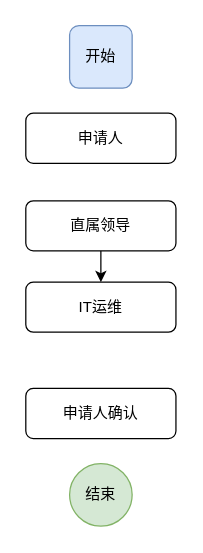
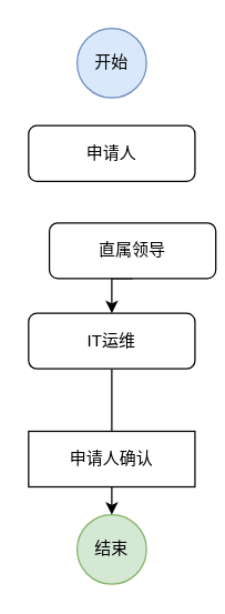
  <mxCell id="0" />
  <mxCell id="1" parent="0" />
  <mxCell id="2" style="edgeStyle=orthogonalEdgeStyle;rounded=0;orthogonalLoop=1;jettySize=auto;html=1;exitX=0.5;exitY=1;exitDx=0;exitDy=0;entryX=0.5;entryY=0;entryDx=0;entryDy=0;" edge="1" parent="1" source="3" target="7"><mxGeometry relative="1" as="geometry" /></mxCell>
- <mxCell id="3" value="直属领导" style="rounded=1;whiteSpace=wrap;html=1;fontSize=12;glass=0;strokeWidth=1;shadow=0;" vertex="1" parent="1"><mxGeometry x="20" y="160" width="120" height="40" as="geometry" /></mxCell>
- <mxCell id="4" value="开始" style="whiteSpace=wrap;html=1;aspect=fixed;fillColor=#dae8fc;strokeColor=#6c8ebf;rounded=1;" vertex="1" parent="1"><mxGeometry x="55" y="20" width="50" height="50" as="geometry" /></mxCell>
+ <mxCell id="3" value="直属领导" style="rounded=1;whiteSpace=wrap;html=1;fontSize=12;glass=0;strokeWidth=1;shadow=0;" vertex="1" parent="1"><mxGeometry x="35" y="160" width="120" height="40" as="geometry" /></mxCell>
+ <mxCell id="4" value="开始" style="ellipse;whiteSpace=wrap;html=1;aspect=fixed;fillColor=#dae8fc;strokeColor=#6c8ebf;" vertex="1" parent="1"><mxGeometry x="55" y="20" width="50" height="50" as="geometry" /></mxCell>
  <mxCell id="5" value="结束" style="ellipse;whiteSpace=wrap;html=1;aspect=fixed;fillColor=#d5e8d4;strokeColor=#82b366;" vertex="1" parent="1"><mxGeometry x="55" y="370" width="50" height="50" as="geometry" /></mxCell>
+ <mxCell id="6" style="edgeStyle=orthogonalEdgeStyle;rounded=0;orthogonalLoop=1;jettySize=auto;html=1;exitX=0.5;exitY=1;exitDx=0;exitDy=0;entryX=0.5;entryY=0;entryDx=0;entryDy=0;" edge="1" parent="1" source="7" target="5"><mxGeometry relative="1" as="geometry" /></mxCell>
  <mxCell id="7" value="IT运维" style="rounded=1;whiteSpace=wrap;html=1;fontSize=12;glass=0;strokeWidth=1;shadow=0;" vertex="1" parent="1"><mxGeometry x="20" y="225" width="120" height="40" as="geometry" /></mxCell>
  <mxCell id="8" value="申请人" style="rounded=1;whiteSpace=wrap;html=1;fontSize=12;glass=0;strokeWidth=1;shadow=0;" vertex="1" parent="1"><mxGeometry x="20" y="90" width="120" height="40" as="geometry" /></mxCell>
- <mxCell id="9" value="申请人确认" style="rounded=1;whiteSpace=wrap;html=1;fontSize=12;glass=0;strokeWidth=1;shadow=0;" vertex="1" parent="1"><mxGeometry x="20" y="310" width="120" height="40" as="geometry" /></mxCell>
+ <mxCell id="9" value="申请人确认" style="whiteSpace=wrap;html=1;fontSize=12;glass=0;strokeWidth=1;shadow=0;rounded=0;" vertex="1" parent="1"><mxGeometry x="20" y="310" width="120" height="40" as="geometry" /></mxCell>
